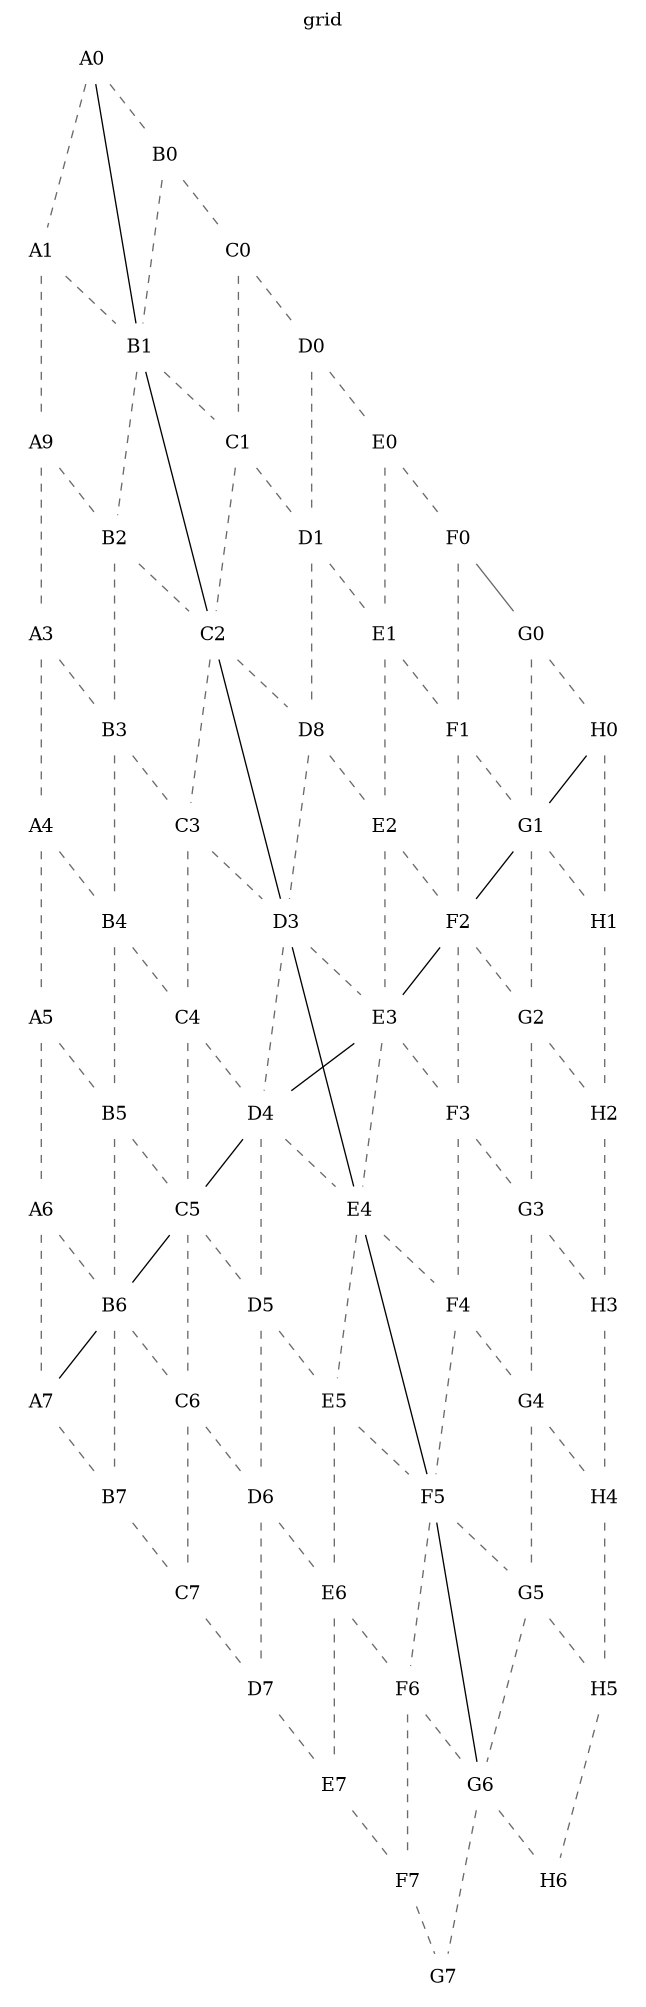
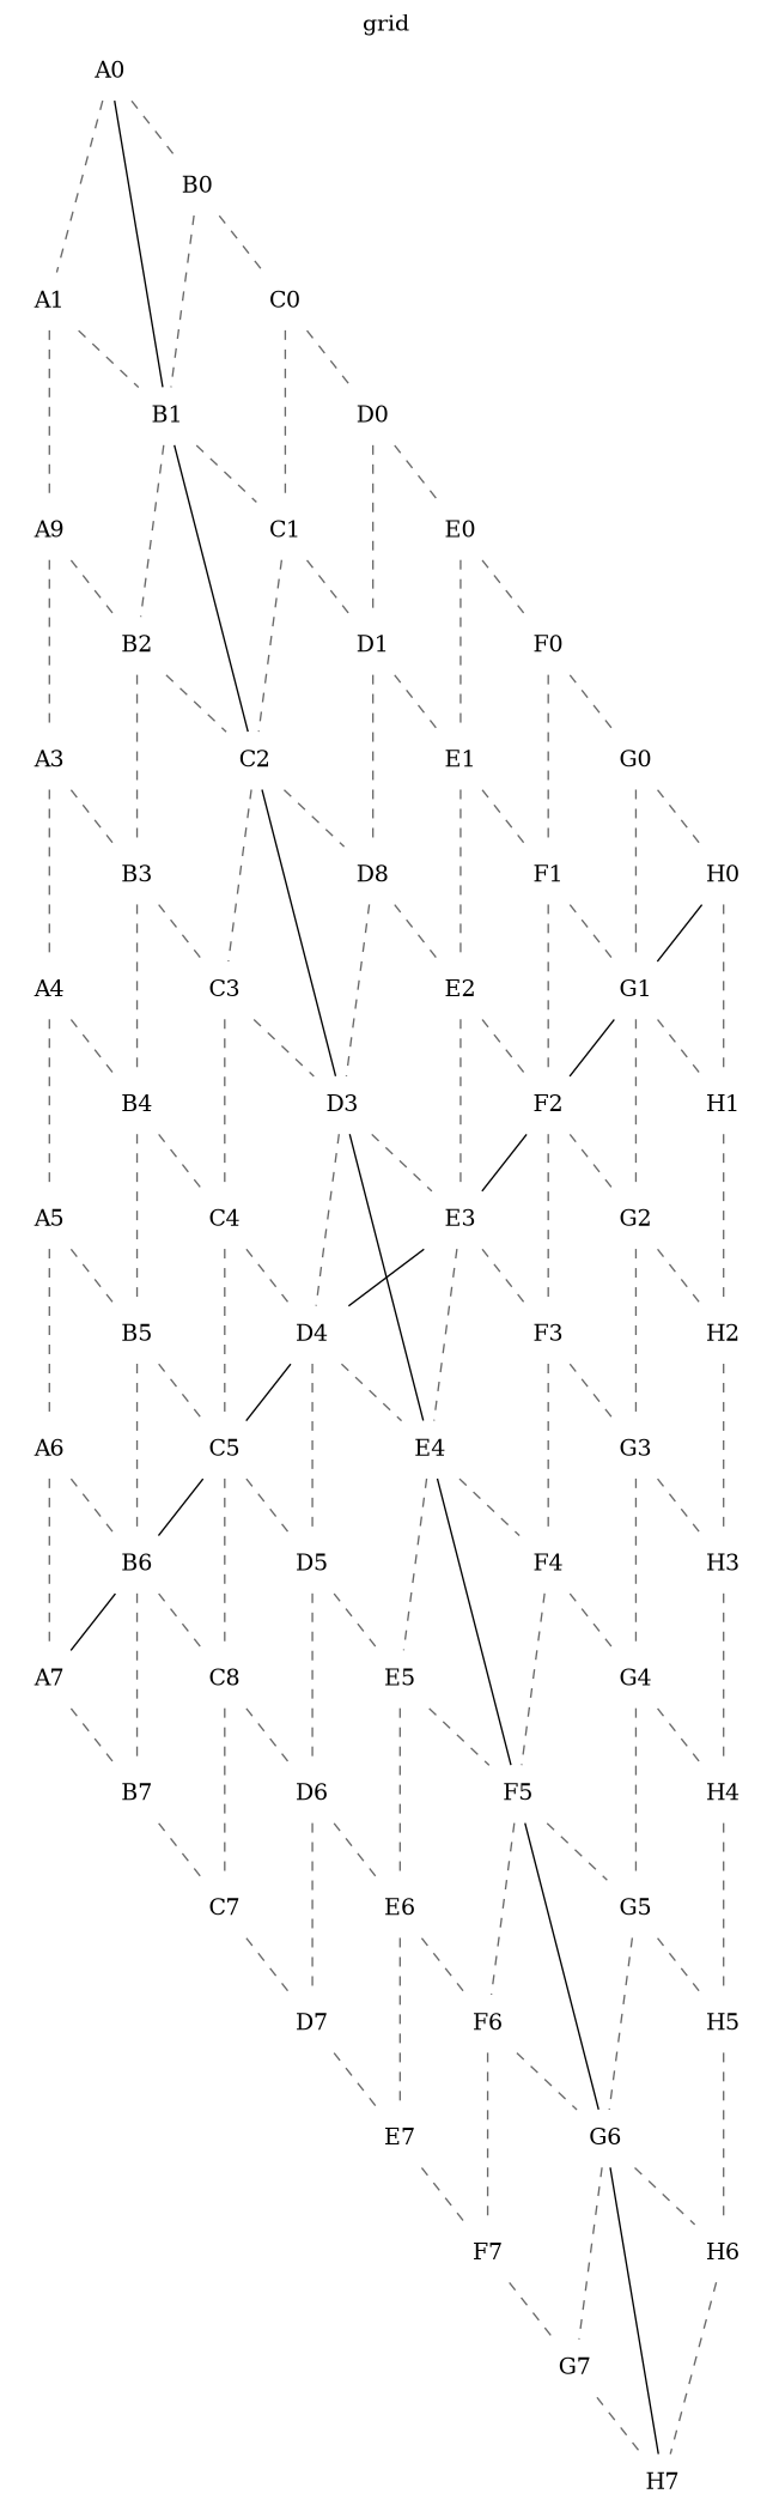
  graph {
    label=grid
    labelloc=t
    rank=same
    node [shape=plaintext]
    edge [color=dimgrey style=dashed weight=1000]
    A0
    B1
    A1
    B0
    C2
    B2
    C1
    n8 [label=A9]
    C0
    D3
    C3
    n12 [label=D8]
    B3
    D1
    E4
    E3
    D4
    C4
    E2
    F5
    E5
    F4
    F3
    C5
    D5
    G6
    F6
    G5
    E6
    G4
+   H7
    G7
    H6
    F7
    H5
    H0
    G1
    H1
    F2
    G2
    H2
    G3
    B6
-   C6
+   C6 [label=C8]
    D6
    A7
    B7
    C7
    A3
    A4
    A5
    B4
    A6
    B5
    D0
    D7
    E0
    E1
    E7
    F0
    F1
    G0
    H3
    H4
    A0 -- B1 [color="" style="" weight=""]
    A0 -- A1
    A0 -- B0
    B1 -- C2 [color="" style="" weight=""]
    B1 -- B2
    B1 -- C1
    A1 -- B1
    A1 -- n8
    B0 -- B1
    B0 -- C0
    C2 -- D3 [color="" style="" weight=""]
    C2 -- C3
    C2 -- n12
    B2 -- C2
    B2 -- B3
    C1 -- C2
    C1 -- D1
    n8 -- B2
    n8 -- A3
    C0 -- C1
    C0 -- D0
    D3 -- E4 [color="" style="" weight=""]
    D3 -- E3
    D3 -- D4
    C3 -- D3
    C3 -- C4
    n12 -- D3
    n12 -- E2
    B3 -- C3
    B3 -- B4
    D1 -- n12
    D1 -- E1
    E4 -- F5 [color="" style="" weight=""]
    E4 -- E5
    E4 -- F4
    E3 -- E4
    E3 -- D4 [color="" style="" weight=""]
    E3 -- F3
    D4 -- E4
    D4 -- C5 [color="" style="" weight=""]
    D4 -- D5
    C4 -- D4
    C4 -- C5
    E2 -- E3
    E2 -- F2
    F5 -- G6 [color="" style="" weight=""]
    F5 -- F6
    F5 -- G5
    E5 -- F5
    E5 -- E6
    F4 -- F5
    F4 -- G4
    F3 -- F4
    F3 -- G3
    C5 -- D5
    C5 -- B6 [color="" style="" weight=""]
    C5 -- C6
    D5 -- E5
    D5 -- D6
+   G6 -- H7 [color="" style="" weight=""]
    G6 -- G7
    G6 -- H6
    F6 -- G6
    F6 -- F7
    G5 -- G6
    G5 -- H5
    E6 -- F6
    E6 -- E7
    G4 -- G5
    G4 -- H4
+   G7 -- H7
+   H6 -- H7
    F7 -- G7
    H5 -- H6
    H0 -- G1 [color="" style="" weight=""]
    H0 -- H1
    G1 -- H1
    G1 -- F2 [color="" style="" weight=""]
    G1 -- G2
    H1 -- H2
    F2 -- E3 [color="" style="" weight=""]
    F2 -- F3
    F2 -- G2
    G2 -- H2
    G2 -- G3
    H2 -- H3
    G3 -- G4
    G3 -- H3
    B6 -- C6
    B6 -- A7 [color="" style="" weight=""]
    B6 -- B7
    C6 -- D6
    C6 -- C7
    D6 -- E6
    D6 -- D7
    A7 -- B7
    B7 -- C7
    C7 -- D7
    A3 -- B3
    A3 -- A4
    A4 -- A5
    A4 -- B4
    A5 -- A6
    A5 -- B5
    B4 -- C4
    B4 -- B5
    A6 -- B6
    A6 -- A7
    B5 -- C5
    B5 -- B6
    D0 -- D1
    D0 -- E0
    D7 -- E7
    E0 -- E1
    E0 -- F0
    E1 -- E2
    E1 -- F1
    E7 -- F7
    F0 -- F1
-   F0 -- G0 [style=solid]
+   F0 -- G0
    F1 -- G1
    F1 -- F2
    G0 -- H0
    G0 -- G1
    H3 -- H4
    H4 -- H5
  }
